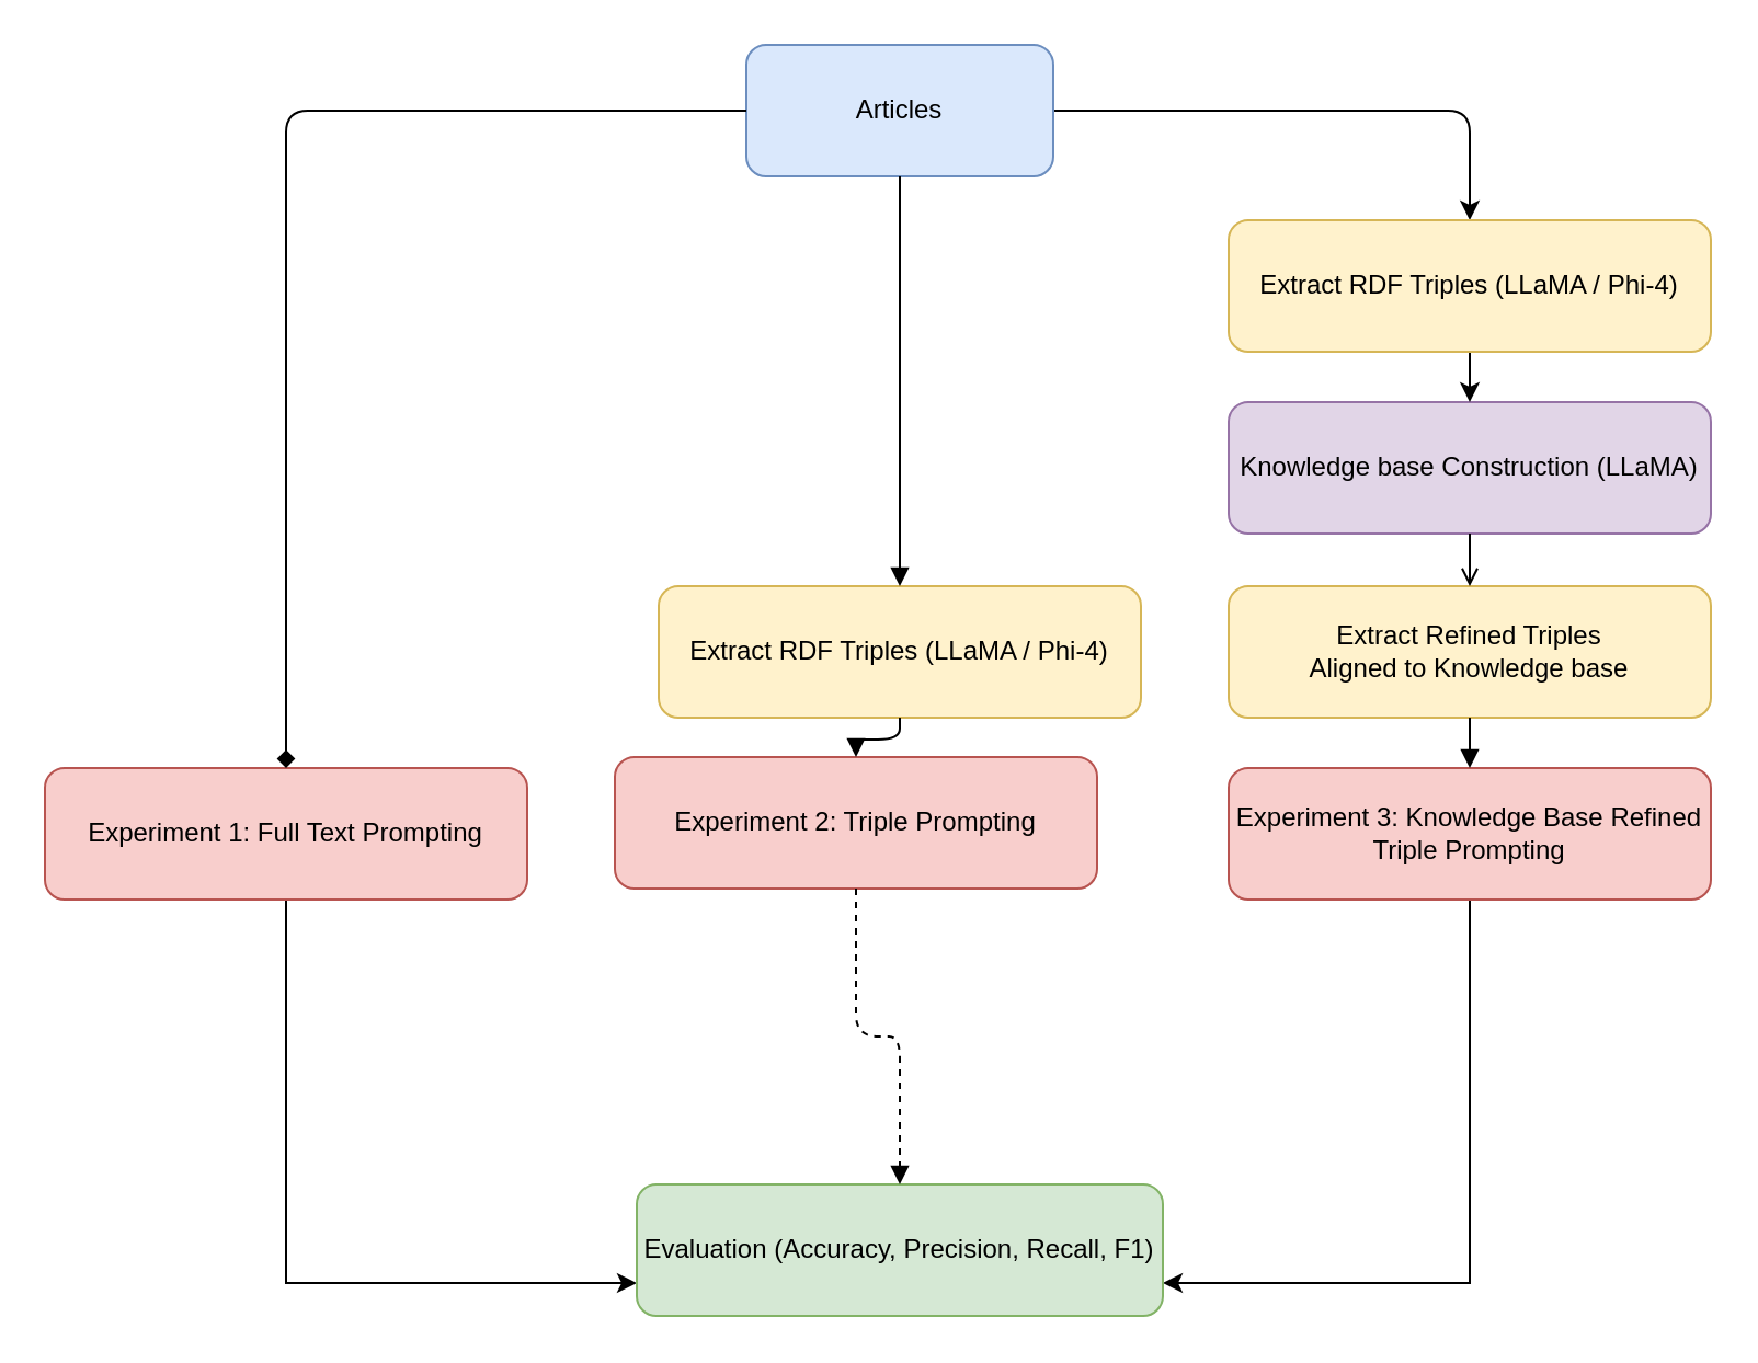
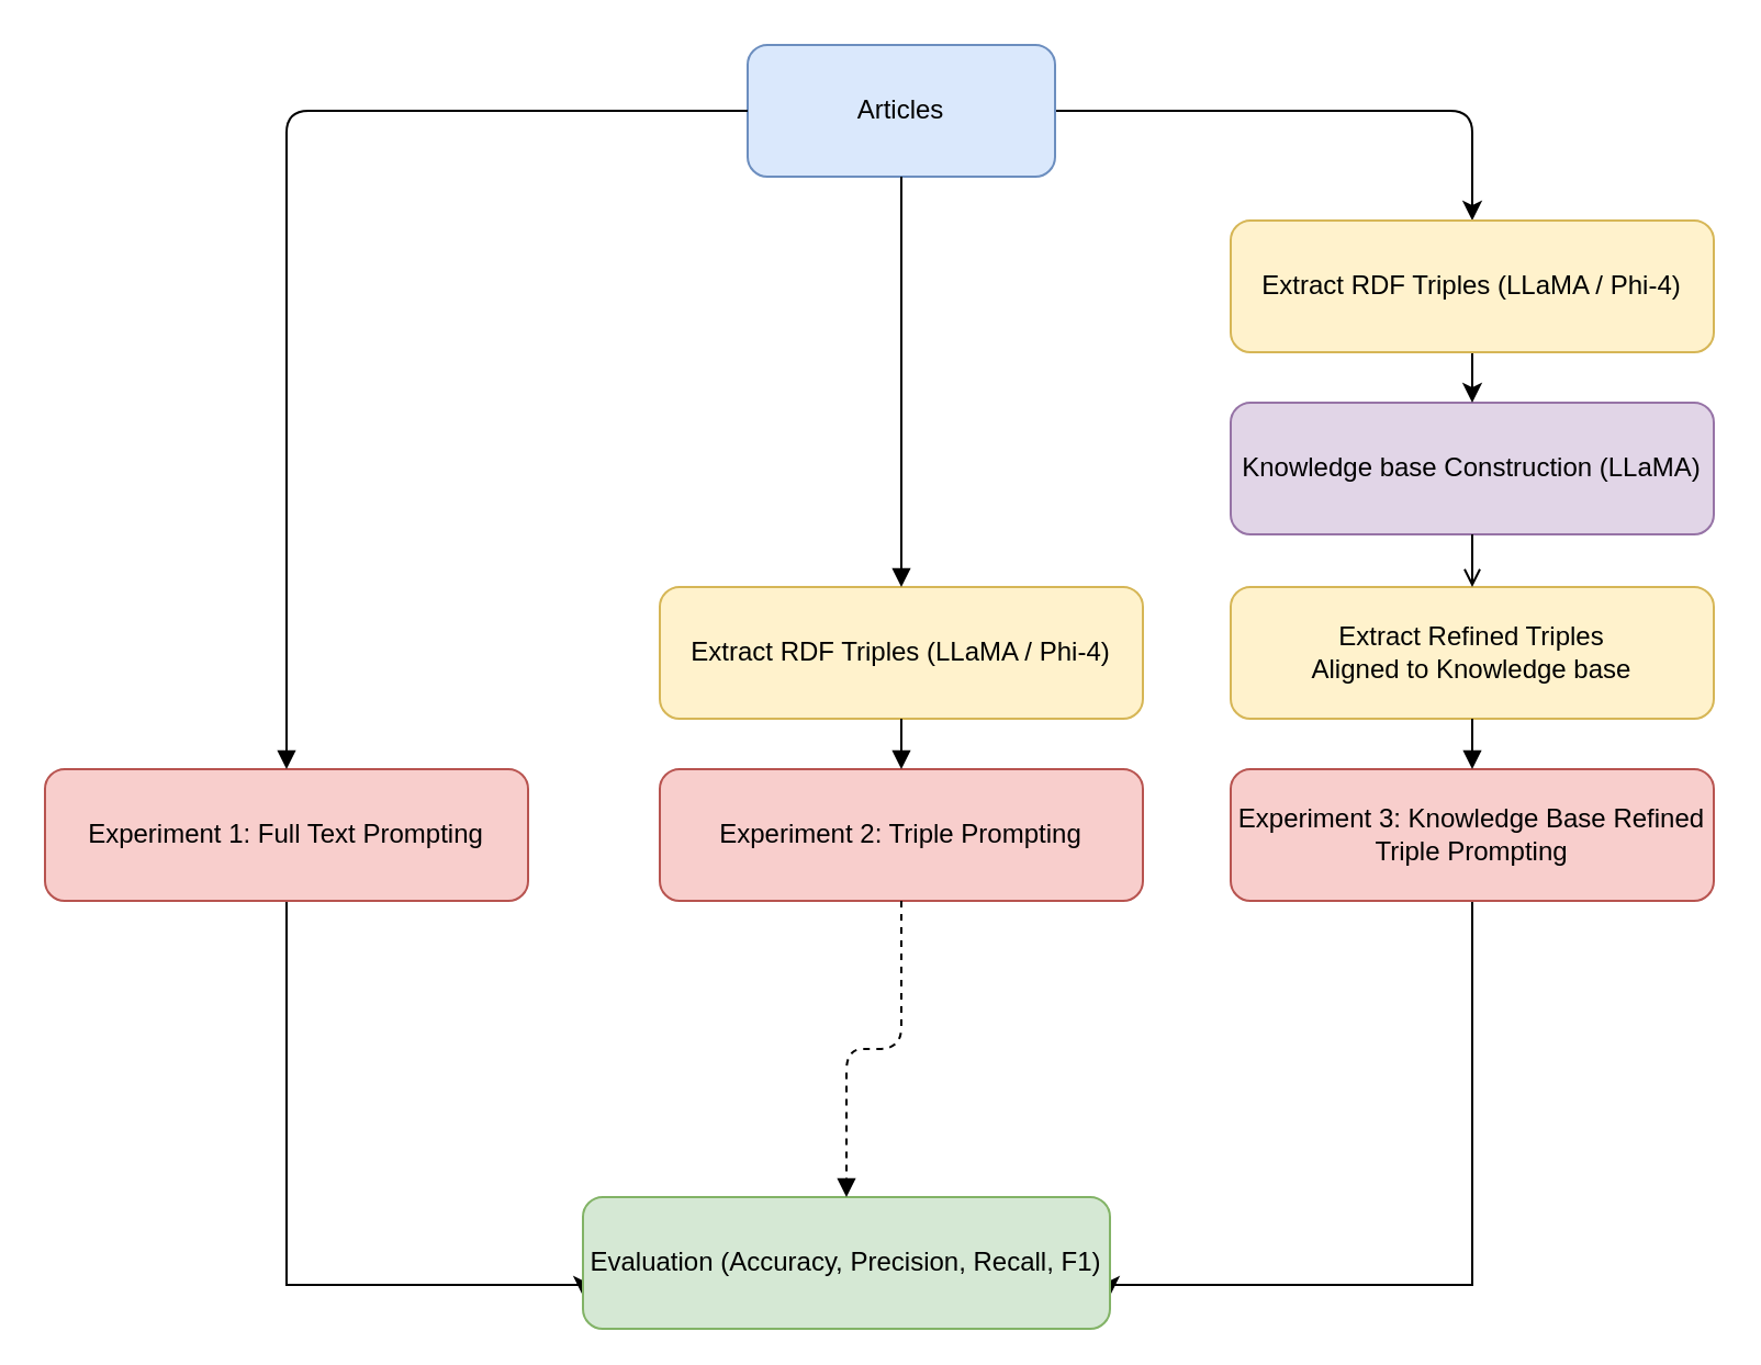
  <mxCell id="0" />
  <mxCell id="1" parent="0" />
  <mxCell id="2" style="edgeStyle=orthogonalEdgeStyle;rounded=1;orthogonalLoop=1;jettySize=auto;html=1;entryX=0.5;entryY=0;entryDx=0;entryDy=0;shadow=0;flowAnimation=0;curved=0;" edge="1" parent="1" source="3" target="20"><mxGeometry relative="1" as="geometry" /></mxCell>
  <mxCell id="3" value="Articles" style="shape=rectangle;whiteSpace=wrap;rounded=1;fillColor=#dae8fc;strokeColor=#6c8ebf;" parent="1" vertex="1"><mxGeometry x="340" y="20" width="140" height="60" as="geometry" /></mxCell>
  <mxCell id="4" style="edgeStyle=orthogonalEdgeStyle;rounded=0;orthogonalLoop=1;jettySize=auto;html=1;entryX=0;entryY=0.75;entryDx=0;entryDy=0;" parent="1" target="17" edge="1"><mxGeometry relative="1" as="geometry"><Array as="points"><mxPoint x="130" y="585" /></Array><mxPoint x="130" y="410" as="sourcePoint" /></mxGeometry></mxCell>
  <mxCell id="5" value="Experiment 1: Full Text Prompting" style="shape=rectangle;whiteSpace=wrap;rounded=1;fillColor=#f8cecc;strokeColor=#b85450;" parent="1" vertex="1"><mxGeometry x="20" y="350" width="220" height="60" as="geometry" /></mxCell>
- <mxCell id="6" style="edgeStyle=orthogonalEdgeStyle;endArrow=diamond;" parent="1" source="3" target="5" edge="1"><mxGeometry relative="1" as="geometry" /></mxCell>
+ <mxCell id="6" style="edgeStyle=orthogonalEdgeStyle;endArrow=block;" parent="1" source="3" target="5" edge="1"><mxGeometry relative="1" as="geometry" /></mxCell>
  <mxCell id="7" value="Extract RDF Triples (LLaMA / Phi-4)" style="shape=rectangle;whiteSpace=wrap;rounded=1;fillColor=#fff2cc;strokeColor=#d6b656;" parent="1" vertex="1"><mxGeometry x="300" y="267" width="220" height="60" as="geometry" /></mxCell>
- <mxCell id="8" value="Experiment 2: Triple Prompting" style="shape=rectangle;whiteSpace=wrap;rounded=1;fillColor=#f8cecc;strokeColor=#b85450;" parent="1" vertex="1"><mxGeometry x="280" y="345" width="220" height="60" as="geometry" /></mxCell>
+ <mxCell id="8" value="Experiment 2: Triple Prompting" style="shape=rectangle;whiteSpace=wrap;rounded=1;fillColor=#f8cecc;strokeColor=#b85450;" parent="1" vertex="1"><mxGeometry x="300" y="350" width="220" height="60" as="geometry" /></mxCell>
  <mxCell id="9" style="edgeStyle=orthogonalEdgeStyle;endArrow=block;" parent="1" source="3" target="7" edge="1"><mxGeometry relative="1" as="geometry" /></mxCell>
  <mxCell id="10" style="edgeStyle=orthogonalEdgeStyle;endArrow=block;" parent="1" source="7" target="8" edge="1"><mxGeometry relative="1" as="geometry" /></mxCell>
  <mxCell id="11" value="Knowledge base Construction (LLaMA)" style="shape=rectangle;whiteSpace=wrap;rounded=1;fillColor=#e1d5e7;strokeColor=#9673a6;" parent="1" vertex="1"><mxGeometry x="560" y="183" width="220" height="60" as="geometry" /></mxCell>
  <mxCell id="12" value="Extract Refined Triples&#10;Aligned to Knowledge base" style="shape=rectangle;whiteSpace=wrap;rounded=1;fillColor=#fff2cc;strokeColor=#d6b656;" parent="1" vertex="1"><mxGeometry x="560" y="267" width="220" height="60" as="geometry" /></mxCell>
  <mxCell id="13" style="edgeStyle=orthogonalEdgeStyle;rounded=0;orthogonalLoop=1;jettySize=auto;html=1;entryX=1;entryY=0.75;entryDx=0;entryDy=0;" parent="1" source="14" target="17" edge="1"><mxGeometry relative="1" as="geometry"><Array as="points"><mxPoint x="670" y="585" /></Array></mxGeometry></mxCell>
  <mxCell id="14" value="Experiment 3: Knowledge Base Refined Triple Prompting" style="shape=rectangle;whiteSpace=wrap;rounded=1;fillColor=#f8cecc;strokeColor=#b85450;" parent="1" vertex="1"><mxGeometry x="560" y="350" width="220" height="60" as="geometry" /></mxCell>
  <mxCell id="15" style="edgeStyle=orthogonalEdgeStyle;endArrow=open;" parent="1" source="11" target="12" edge="1"><mxGeometry relative="1" as="geometry" /></mxCell>
  <mxCell id="16" style="edgeStyle=orthogonalEdgeStyle;endArrow=block;" parent="1" source="12" target="14" edge="1"><mxGeometry relative="1" as="geometry" /></mxCell>
- <mxCell id="17" value="Evaluation (Accuracy, Precision, Recall, F1)" style="shape=rectangle;whiteSpace=wrap;rounded=1;fillColor=#d5e8d4;strokeColor=#82b366;" parent="1" vertex="1"><mxGeometry x="290" y="540" width="240" height="60" as="geometry" /></mxCell>
+ <mxCell id="17" value="Evaluation (Accuracy, Precision, Recall, F1)" style="shape=rectangle;whiteSpace=wrap;rounded=1;fillColor=#d5e8d4;strokeColor=#82b366;" parent="1" vertex="1"><mxGeometry x="265" y="545" width="240" height="60" as="geometry" /></mxCell>
  <mxCell id="18" style="edgeStyle=orthogonalEdgeStyle;endArrow=block;dashed=1;" parent="1" source="8" target="17" edge="1"><mxGeometry relative="1" as="geometry" /></mxCell>
  <mxCell id="19" style="edgeStyle=orthogonalEdgeStyle;rounded=0;orthogonalLoop=1;jettySize=auto;html=1;entryX=0.5;entryY=0;entryDx=0;entryDy=0;" edge="1" parent="1" source="20" target="11"><mxGeometry relative="1" as="geometry" /></mxCell>
  <mxCell id="20" value="Extract RDF Triples (LLaMA / Phi-4)" style="shape=rectangle;whiteSpace=wrap;rounded=1;fillColor=#fff2cc;strokeColor=#d6b656;" vertex="1" parent="1"><mxGeometry x="560" y="100" width="220" height="60" as="geometry" /></mxCell>
